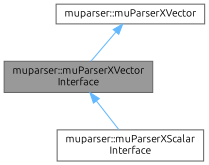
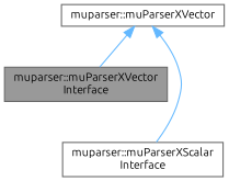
  digraph {
    fontname=Ubuntu
    node [color=gray40 fillcolor=white fontname=Ubuntu fontsize=10 shape=box style=filled]
    edge [color=steelblue1 dir=back fontname=Ubuntu fontsize=10 labelfontname=Helvetica labelfontsize=10 style=solid]
    n1 [fillcolor=grey60 fontcolor=black height=0.2 label="muparser::muParserXVector\lInterface" width=0.4]
    n2 [height=0.2 label="muparser::muParserXScalar\lInterface" width=0.4]
    n3 [height=0.2 label="muparser::muParserXVector" width=0.4]
-   n1 -> n2
+   n3 -> n2
    n3 -> n1
  }
